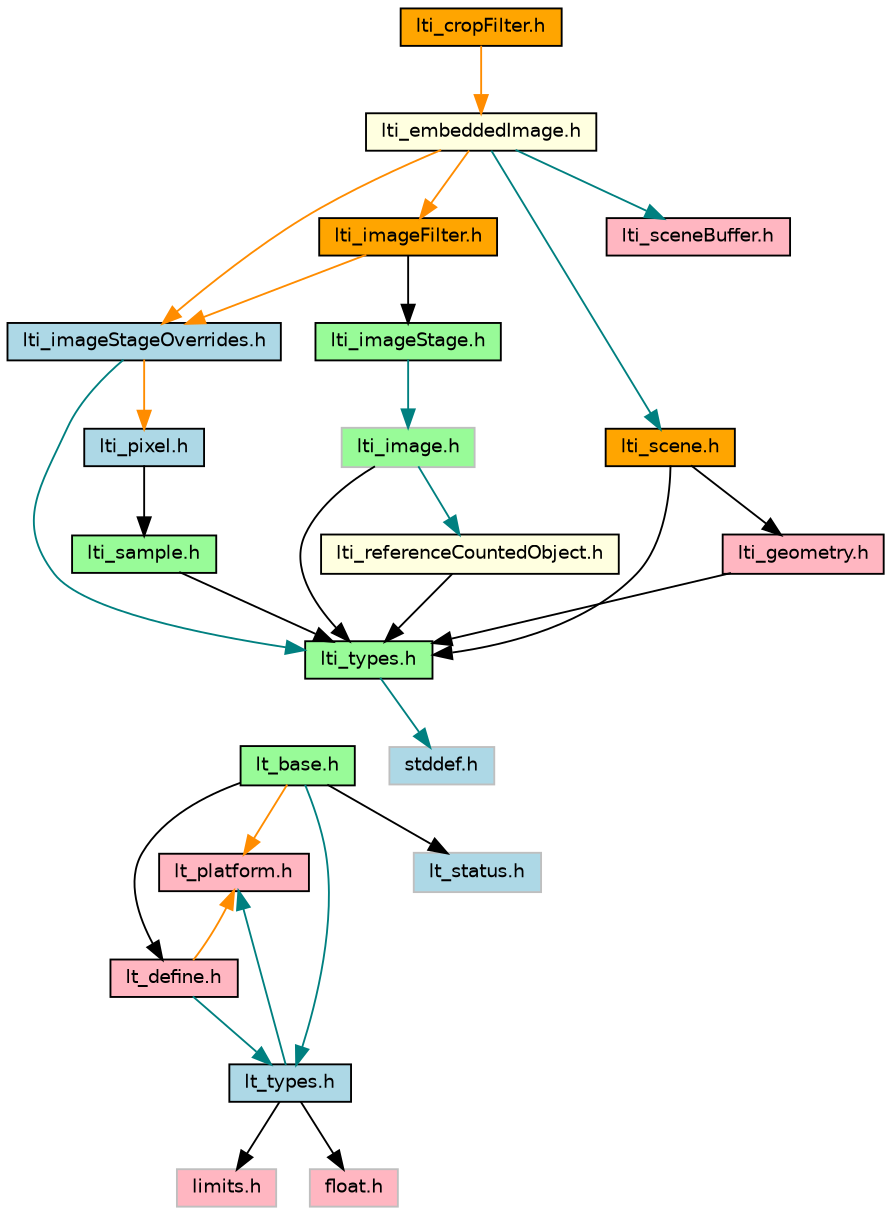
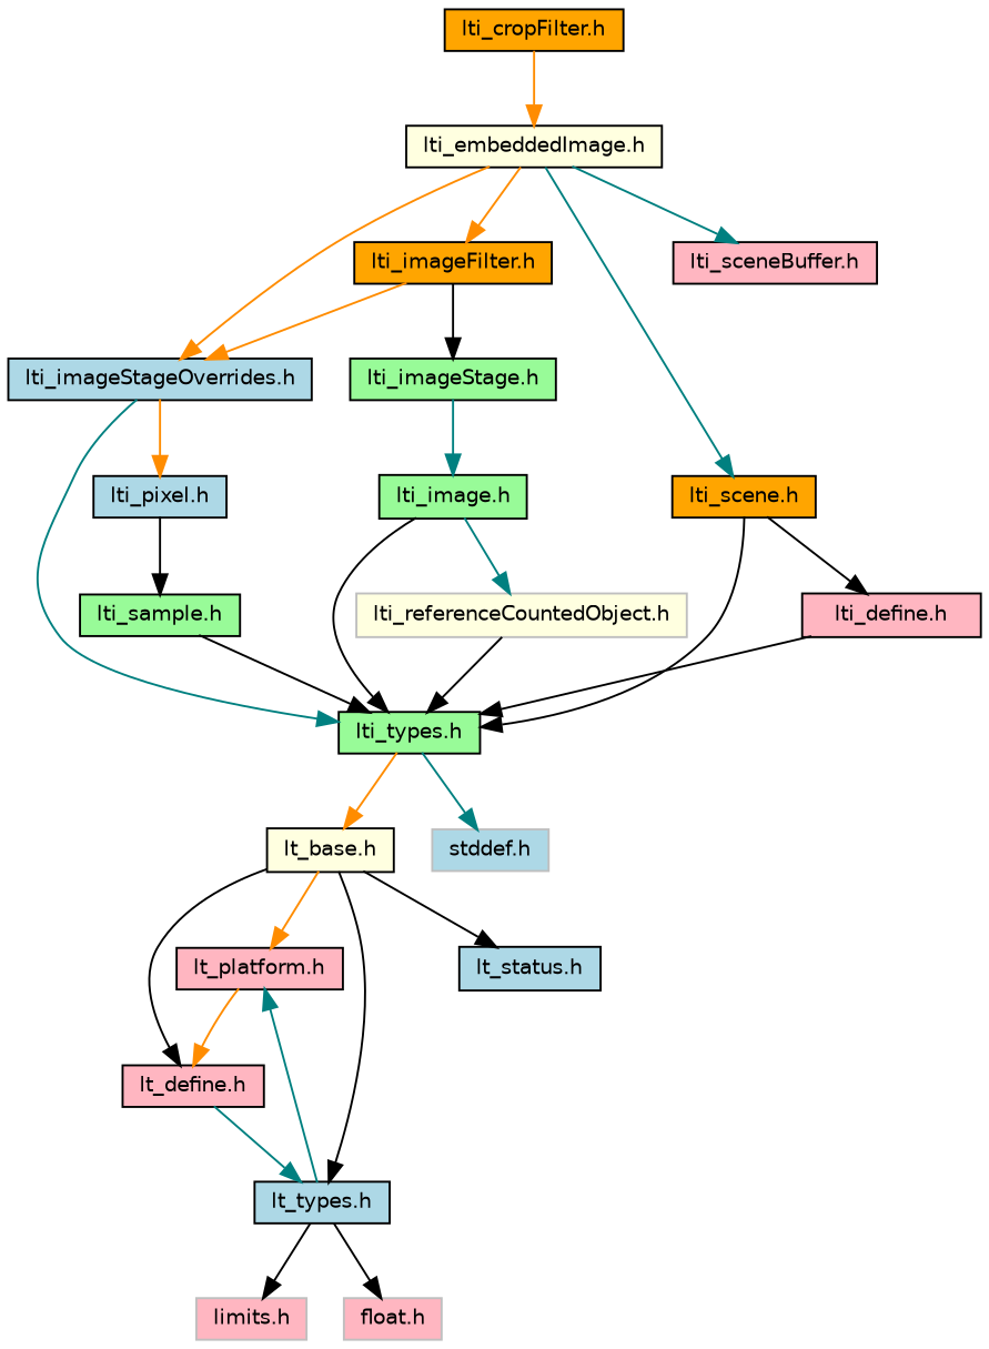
  digraph {
    fontname="DejaVu Sans"
    node [color=black fillcolor=lightpink fontname="DejaVu Sans" fontsize=10 shape=record style=filled]
    edge [color=black fontname="DejaVu Sans" fontsize=10 labelfontname=Helvetica labelfontsize=10 style=solid]
    n1 [fillcolor=orange fontcolor=black height=0.2 label="lti_cropFilter.h" width=0.4]
    n2 [fillcolor=lightyellow height=0.2 label="lti_embeddedImage.h" width=0.4]
    n3 [fillcolor=orange height=0.2 label="lti_imageFilter.h" width=0.4]
    n4 [fillcolor=lightblue height=0.2 label="lti_imageStageOverrides.h" width=0.4]
    n5 [fillcolor=orange height=0.2 label="lti_scene.h" width=0.4]
    n6 [height=0.2 label="lti_sceneBuffer.h" width=0.4]
    n7 [fillcolor=palegreen height=0.2 label="lti_imageStage.h" width=0.4]
    n8 [fillcolor=palegreen height=0.2 label="lti_types.h" width=0.4]
    n9 [fillcolor=lightblue height=0.2 label="lti_pixel.h" width=0.4]
-   n10 [height=0.2 label="lti_geometry.h" width=0.4]
-   n11 [color=grey75 fillcolor=palegreen height=0.2 label="lti_image.h" width=0.4]
-   n12 [fillcolor=lightyellow height=0.2 label="lti_referenceCountedObject.h" width=0.4]
-   n13 [fillcolor=palegreen height=0.2 label="lt_base.h" width=0.4]
+   n10 [height=0.2 label="lti_define.h" width=0.4]
+   n11 [fillcolor=palegreen height=0.2 label="lti_image.h" width=0.4]
+   n12 [color=grey75 fillcolor=lightyellow height=0.2 label="lti_referenceCountedObject.h" width=0.4]
+   n13 [fillcolor=lightyellow height=0.2 label="lt_base.h" width=0.4]
    n14 [color=grey75 fillcolor=lightblue height=0.2 label="stddef.h" width=0.4]
    n15 [height=0.2 label="lt_platform.h" width=0.4]
    n16 [height=0.2 label="lt_define.h" width=0.4]
    n17 [fillcolor=lightblue height=0.2 label="lt_types.h" width=0.4]
-   n18 [color=grey75 fillcolor=lightblue height=0.2 label="lt_status.h" width=0.4]
+   n18 [fillcolor=lightblue height=0.2 label="lt_status.h" width=0.4]
    n19 [color=grey75 height=0.2 label="limits.h" width=0.4]
    n20 [color=grey75 height=0.2 label="float.h" width=0.4]
    n21 [fillcolor=palegreen height=0.2 label="lti_sample.h" width=0.4]
    n1 -> n2 [color=darkorange]
    n2 -> n3 [color=darkorange]
    n2 -> n4 [color=darkorange]
    n2 -> n5 [color=teal]
    n2 -> n6 [color=teal]
    n3 -> n4 [color=darkorange]
    n3 -> n7
    n4 -> n8 [color=teal]
    n4 -> n9 [color=darkorange]
    n5 -> n8
    n5 -> n10
    n7 -> n11 [color=teal]
+   n8 -> n13 [color=darkorange]
    n8 -> n14 [color=teal]
    n9 -> n21
    n10 -> n8
    n11 -> n8
    n11 -> n12 [color=teal]
    n12 -> n8
    n13 -> n15 [color=darkorange]
    n13 -> n16
-   n13 -> n17 [color=teal]
+   n13 -> n17
    n13 -> n18
-   n16 -> n15 [color=darkorange]
+   n15 -> n16 [color=darkorange]
    n16 -> n17 [color=teal]
    n17 -> n15 [color=teal]
    n17 -> n19
    n17 -> n20
    n21 -> n8
  }
